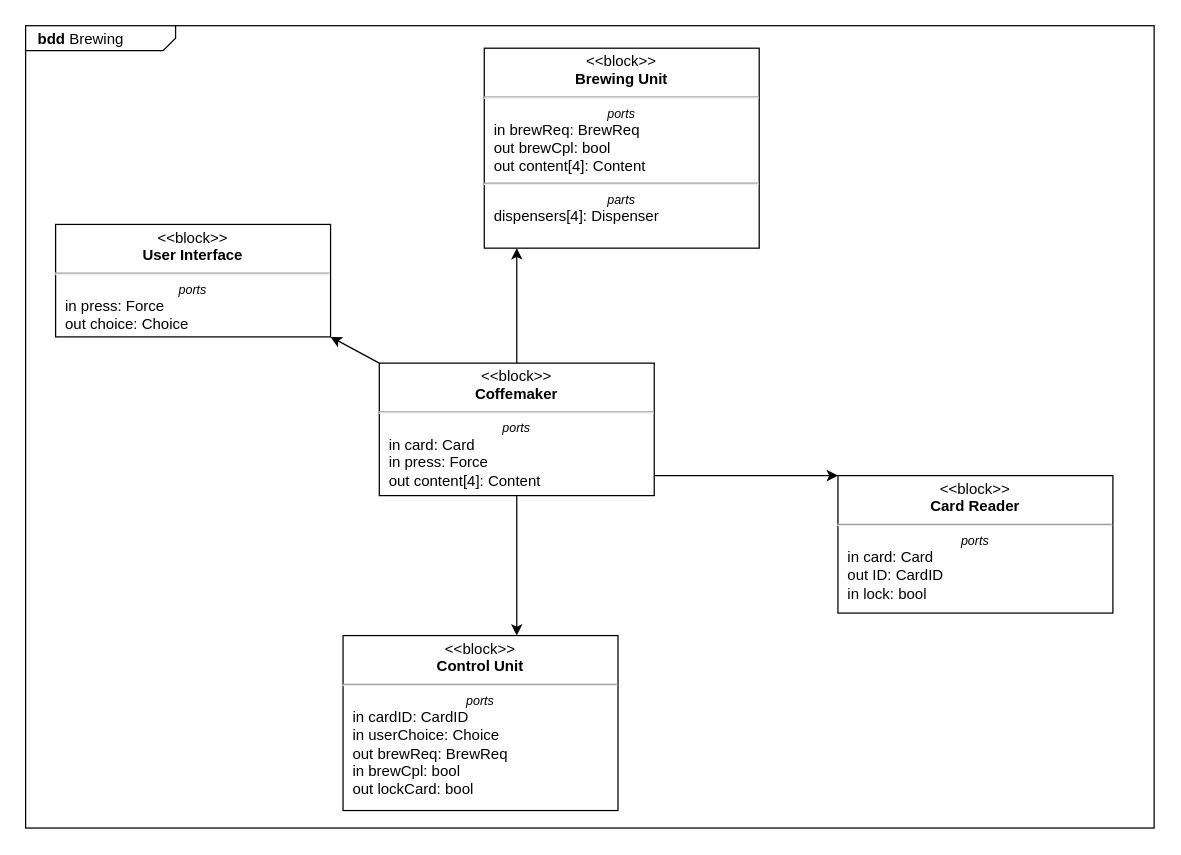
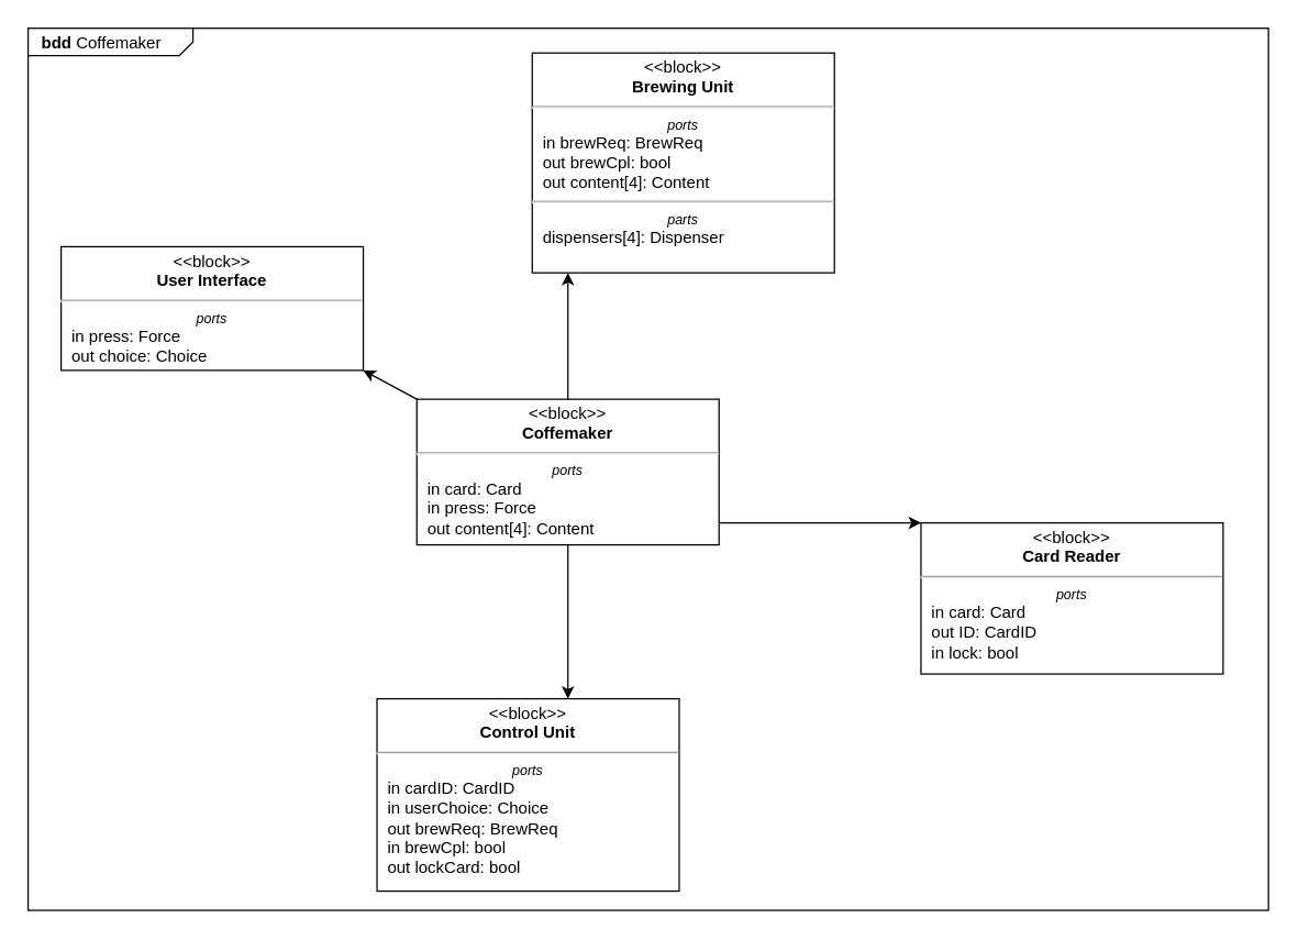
  <mxCell id="0" />
  <mxCell id="1" parent="0" />
- <mxCell id="2" value="&lt;p style=&quot;margin: 0px ; margin-top: 4px ; margin-left: 10px ; text-align: left&quot;&gt;&lt;b&gt;bdd&lt;/b&gt;   Brewing&lt;/p&gt;" style="html=1;strokeWidth=1;shape=mxgraph.sysml.package;labelX=120;align=left;spacingLeft=10;overflow=fill;recursiveResize=0;rounded=0;" vertex="1" parent="1"><mxGeometry x="20" y="20" width="903" height="642" as="geometry" /></mxCell>
+ <mxCell id="2" value="&lt;p style=&quot;margin: 0px ; margin-top: 4px ; margin-left: 10px ; text-align: left&quot;&gt;&lt;b&gt;bdd&lt;/b&gt;   Coffemaker&lt;/p&gt;" style="html=1;strokeWidth=1;shape=mxgraph.sysml.package;labelX=120;align=left;spacingLeft=10;overflow=fill;recursiveResize=0;rounded=0;" vertex="1" parent="1"><mxGeometry x="20" y="20" width="903" height="642" as="geometry" /></mxCell>
  <mxCell id="3" value="" style="edgeStyle=orthogonalEdgeStyle;rounded=0;orthogonalLoop=1;jettySize=auto;html=1;noEdgeStyle=1;orthogonal=1;" parent="1" source="5" target="7" edge="1"><mxGeometry relative="1" as="geometry" /></mxCell>
  <mxCell id="4" value="" style="edgeStyle=orthogonalEdgeStyle;rounded=0;orthogonalLoop=1;jettySize=auto;html=1;noEdgeStyle=1;orthogonal=1;" parent="1" source="5" target="6" edge="1"><mxGeometry relative="1" as="geometry" /></mxCell>
  <mxCell id="5" value="&lt;p style=&quot;margin: 0px ; margin-top: 4px ; text-align: center&quot;&gt;&amp;lt;&amp;lt;block&amp;gt;&amp;gt;&lt;br&gt;&lt;b&gt;Coffemaker&lt;/b&gt;&lt;/p&gt;&lt;hr&gt;&lt;p style=&quot;font-size: 10px ; margin: 0px ; text-align: center&quot;&gt;&lt;i&gt;ports&lt;/i&gt;&lt;/p&gt;&lt;p style=&quot;margin: 0px 0px 0px 8px&quot;&gt;&lt;span&gt;in card: Card&lt;/span&gt;&lt;br&gt;&lt;/p&gt;&lt;p style=&quot;margin: 0px 0px 0px 8px&quot;&gt;in press: Force&lt;/p&gt;&lt;p style=&quot;margin: 0px 0px 0px 8px&quot;&gt;&lt;span&gt;out content[4]: Content&lt;/span&gt;&lt;span&gt;&amp;nbsp;&lt;/span&gt;&lt;br&gt;&lt;/p&gt;&lt;p style=&quot;margin: 0px ; text-align: center ; font-size: 10px&quot;&gt;&lt;br&gt;&lt;/p&gt;" style="shape=rect;html=1;overflow=fill;verticalAlign=top;align=left;whiteSpace=wrap;rounded=0;gradientColor=none;" parent="1" vertex="1"><mxGeometry x="303.002" y="290.001" width="220" height="106" as="geometry" /></mxCell>
  <mxCell id="6" value="&lt;p style=&quot;margin: 0px ; margin-top: 4px ; text-align: center&quot;&gt;&amp;lt;&amp;lt;block&amp;gt;&amp;gt;&lt;br&gt;&lt;b&gt;Card Reader&lt;/b&gt;&lt;/p&gt;&lt;hr&gt;&lt;p style=&quot;font-size: 10px ; margin: 0px ; text-align: center&quot;&gt;&lt;i&gt;ports&lt;/i&gt;&lt;/p&gt;&lt;p style=&quot;margin: 0px 0px 0px 8px&quot;&gt;in card: Card&lt;/p&gt;&lt;p style=&quot;margin: 0px 0px 0px 8px&quot;&gt;out ID: CardID&lt;/p&gt;&lt;p style=&quot;margin: 0px 0px 0px 8px&quot;&gt;&lt;span&gt;in lock: bool&lt;/span&gt;&lt;span&gt;&amp;nbsp;&lt;/span&gt;&lt;br&gt;&lt;/p&gt;&lt;p style=&quot;margin: 0px ; text-align: center ; font-size: 10px&quot;&gt;&lt;br&gt;&lt;/p&gt;" style="shape=rect;html=1;overflow=fill;verticalAlign=top;align=left;whiteSpace=wrap;" parent="1" vertex="1"><mxGeometry x="670.002" y="380.001" width="220" height="110" as="geometry" /></mxCell>
  <mxCell id="7" value="&lt;p style=&quot;margin: 0px ; margin-top: 4px ; text-align: center&quot;&gt;&amp;lt;&amp;lt;block&amp;gt;&amp;gt;&lt;br&gt;&lt;b&gt;User Interface&lt;/b&gt;&lt;/p&gt;&lt;hr&gt;&lt;p style=&quot;font-size: 10px ; margin: 0px ; text-align: center&quot;&gt;&lt;i&gt;ports&lt;/i&gt;&lt;/p&gt;&lt;p style=&quot;margin: 0px 0px 0px 8px&quot;&gt;in press: Force&lt;/p&gt;&lt;p style=&quot;margin: 0px 0px 0px 8px&quot;&gt;out choice: Choice&lt;/p&gt;" style="shape=rect;html=1;overflow=fill;verticalAlign=top;align=left;whiteSpace=wrap;" parent="1" vertex="1"><mxGeometry x="44.002" y="179.001" width="220" height="90" as="geometry" /></mxCell>
  <mxCell id="8" style="edgeStyle=orthogonalEdgeStyle;rounded=0;orthogonalLoop=1;jettySize=auto;html=1;noEdgeStyle=1;orthogonal=1;" parent="1" source="5" target="9" edge="1"><mxGeometry relative="1" as="geometry" /></mxCell>
  <mxCell id="9" value="&lt;p style=&quot;margin: 0px ; margin-top: 4px ; text-align: center&quot;&gt;&amp;lt;&amp;lt;block&amp;gt;&amp;gt;&lt;br&gt;&lt;b&gt;Control Unit&lt;/b&gt;&lt;/p&gt;&lt;hr&gt;&lt;p style=&quot;font-size: 10px ; margin: 0px ; text-align: center&quot;&gt;&lt;i&gt;ports&lt;/i&gt;&lt;/p&gt;&lt;p style=&quot;margin: 0px 0px 0px 8px&quot;&gt;in cardID: CardID&lt;/p&gt;&lt;p style=&quot;margin: 0px 0px 0px 8px&quot;&gt;in userChoice: Choice&lt;/p&gt;&lt;p style=&quot;margin: 0px 0px 0px 8px&quot;&gt;out brewReq: BrewReq&lt;/p&gt;&lt;p style=&quot;margin: 0px 0px 0px 8px&quot;&gt;in brewCpl: bool&lt;/p&gt;&lt;p style=&quot;margin: 0px 0px 0px 8px&quot;&gt;out lockCard: bool&lt;/p&gt;" style="shape=rect;html=1;overflow=fill;verticalAlign=top;align=left;whiteSpace=wrap;" parent="1" vertex="1"><mxGeometry x="274.002" y="508.001" width="220" height="140" as="geometry" /></mxCell>
  <mxCell id="10" style="edgeStyle=orthogonalEdgeStyle;rounded=0;orthogonalLoop=1;jettySize=auto;html=1;noEdgeStyle=1;orthogonal=1;" parent="1" source="5" target="11" edge="1"><mxGeometry relative="1" as="geometry"><mxPoint x="488.26" y="343" as="sourcePoint" /></mxGeometry></mxCell>
  <mxCell id="11" value="&lt;p style=&quot;margin: 0px ; margin-top: 4px ; text-align: center&quot;&gt;&amp;lt;&amp;lt;block&amp;gt;&amp;gt;&lt;br&gt;&lt;b&gt;Brewing Unit&lt;/b&gt;&lt;/p&gt;&lt;hr&gt;&lt;p style=&quot;font-size: 10px ; margin: 0px ; text-align: center&quot;&gt;&lt;i&gt;ports&lt;/i&gt;&lt;/p&gt;&lt;p style=&quot;margin: 0px 0px 0px 8px&quot;&gt;&lt;span&gt;in brewReq: BrewReq&lt;/span&gt;&lt;br&gt;&lt;/p&gt;&lt;p style=&quot;margin: 0px 0px 0px 8px&quot;&gt;out brewCpl: bool&lt;/p&gt;&lt;p style=&quot;margin: 0px 0px 0px 8px&quot;&gt;&lt;span&gt;out content[4]: Content&lt;/span&gt;&lt;span&gt;&amp;nbsp;&lt;/span&gt;&lt;br&gt;&lt;/p&gt;&lt;hr&gt;&lt;p style=&quot;margin: 0px ; text-align: center ; font-size: 10px&quot;&gt;&lt;i&gt;parts&lt;/i&gt;&lt;/p&gt;&lt;p style=&quot;margin: 0px ; margin-left: 8px ; text-align: left&quot;&gt;dispensers[4]: Dispenser&lt;/p&gt;" style="shape=rect;html=1;overflow=fill;verticalAlign=top;align=left;whiteSpace=wrap;" parent="1" vertex="1"><mxGeometry x="387.002" y="38.001" width="220" height="160" as="geometry" /></mxCell>
